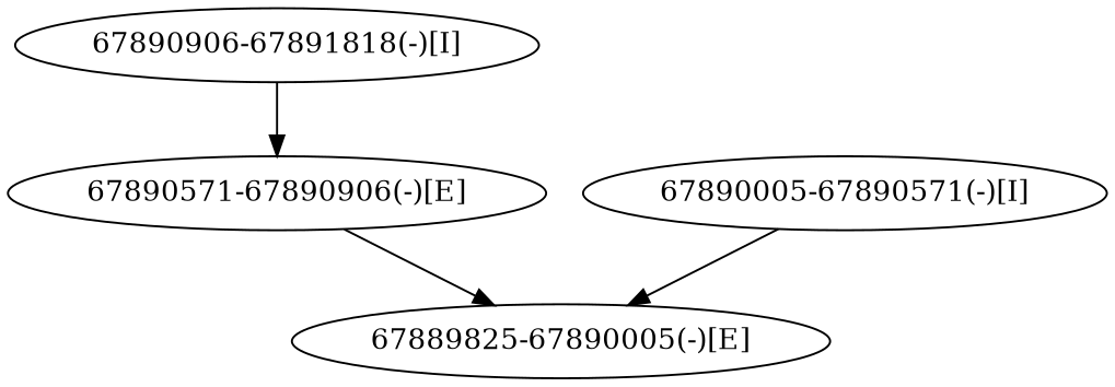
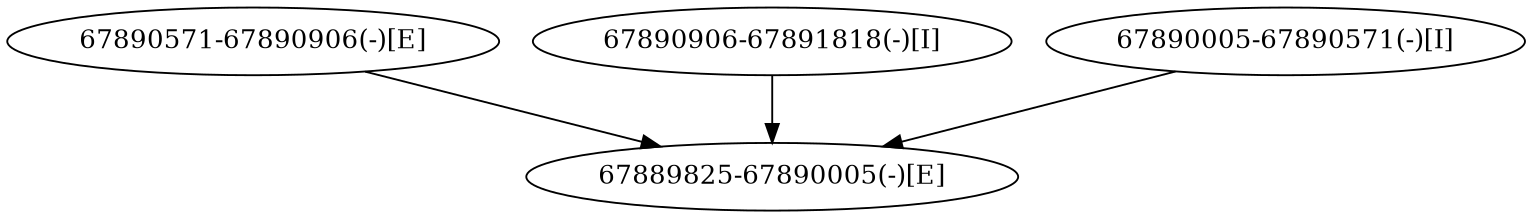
  strict digraph {
    fontname="DejaVu Serif"
    node [fontname="DejaVu Serif" ids="LNCAP_SHSCRAMBLE.635799.1"]
    edge [fontname="DejaVu Serif"]
    "67889825-67890005(-)[E]" [ids="LNCAP_SHSCRAMBLE.635799.1.1"]
    "67890571-67890906(-)[E]" [ids="LNCAP_SHSCRAMBLE.635799.1.2"]
    "67890906-67891818(-)[I]"
    "67890005-67890571(-)[I]"
    "67890571-67890906(-)[E]" -> "67889825-67890005(-)[E]"
-   "67890906-67891818(-)[I]" -> "67890571-67890906(-)[E]"
+   "67890906-67891818(-)[I]" -> "67889825-67890005(-)[E]"
    "67890005-67890571(-)[I]" -> "67889825-67890005(-)[E]"
  }
